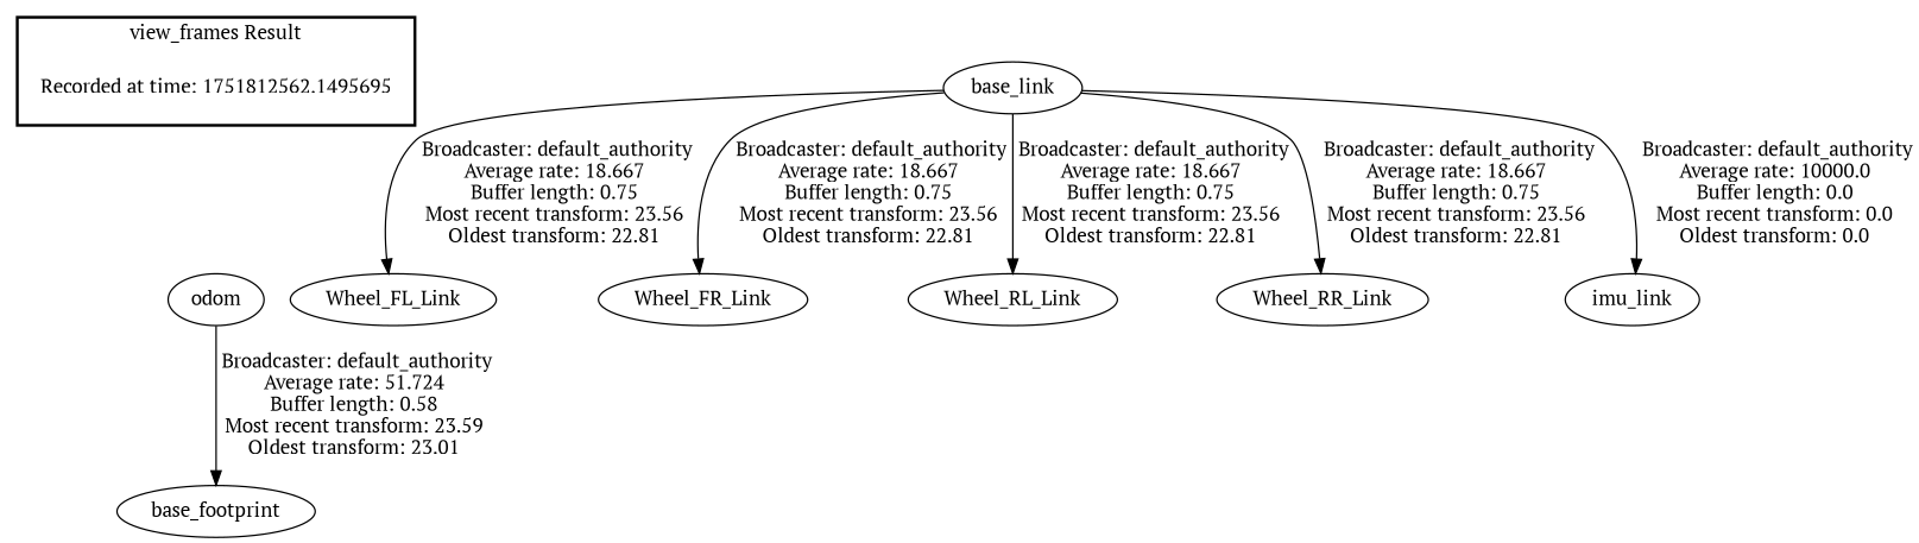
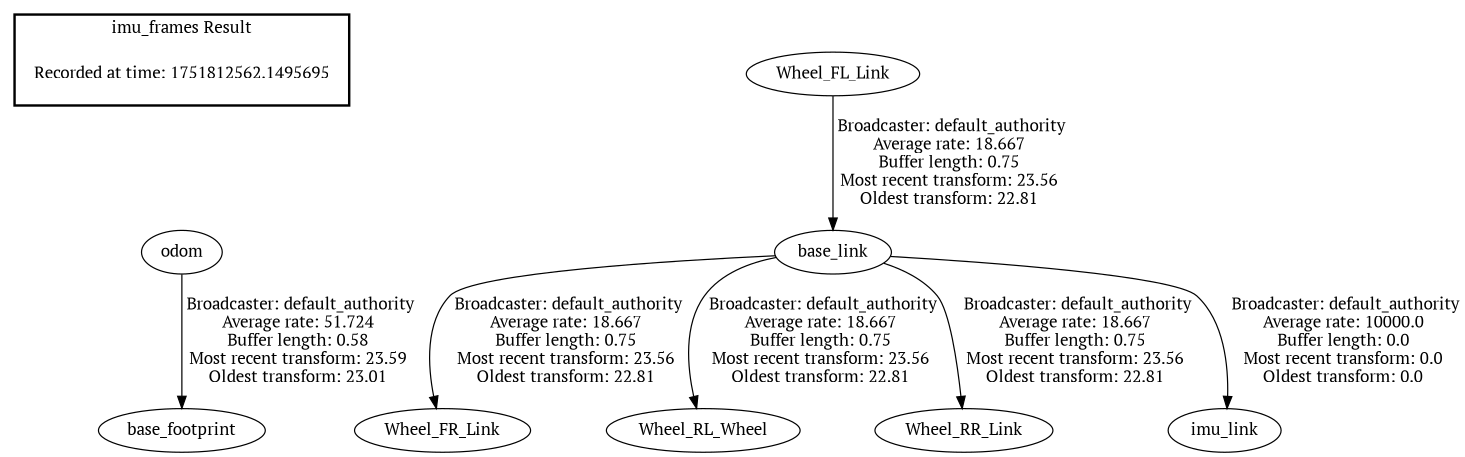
  digraph {
    fontname="PT Serif"
    node [fontname="PT Serif"]
    edge [fontname="PT Serif"]
    "Recorded at time: 1751812562.1495695" [shape=plaintext]
    odom
    base_link
    Wheel_FL_Link
    Wheel_FR_Link
-   Wheel_RL_Link
+   Wheel_RL_Link [label=Wheel_RL_Wheel]
    Wheel_RR_Link
    imu_link
    base_footprint
    subgraph cluster_1 {
      color=black
-     label="view_frames Result"
+     label="imu_frames Result"
      style=bold
      "Recorded at time: 1751812562.1495695"
    }
    "Recorded at time: 1751812562.1495695" -> odom [style=invis]
    odom -> base_footprint [label=" Broadcaster: default_authority\nAverage rate: 51.724\nBuffer length: 0.58\nMost recent transform: 23.59\nOldest transform: 23.01\n"]
-   base_link -> Wheel_FL_Link [label=" Broadcaster: default_authority\nAverage rate: 18.667\nBuffer length: 0.75\nMost recent transform: 23.56\nOldest transform: 22.81\n"]
+   Wheel_FL_Link -> base_link [label=" Broadcaster: default_authority\nAverage rate: 18.667\nBuffer length: 0.75\nMost recent transform: 23.56\nOldest transform: 22.81\n"]
    base_link -> Wheel_FR_Link [label=" Broadcaster: default_authority\nAverage rate: 18.667\nBuffer length: 0.75\nMost recent transform: 23.56\nOldest transform: 22.81\n"]
    base_link -> Wheel_RL_Link [label=" Broadcaster: default_authority\nAverage rate: 18.667\nBuffer length: 0.75\nMost recent transform: 23.56\nOldest transform: 22.81\n"]
    base_link -> Wheel_RR_Link [label=" Broadcaster: default_authority\nAverage rate: 18.667\nBuffer length: 0.75\nMost recent transform: 23.56\nOldest transform: 22.81\n"]
    base_link -> imu_link [label=" Broadcaster: default_authority\nAverage rate: 10000.0\nBuffer length: 0.0\nMost recent transform: 0.0\nOldest transform: 0.0\n"]
  }
